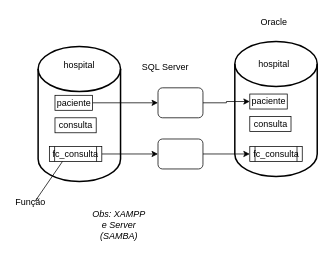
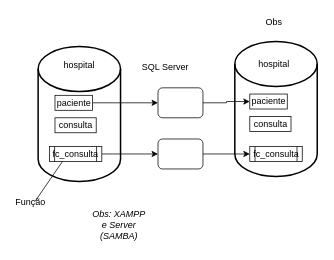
  <mxCell id="0" />
  <mxCell id="1" parent="0" />
  <mxCell id="2" value="" style="strokeWidth=2;html=1;shape=mxgraph.flowchart.database;whiteSpace=wrap;" vertex="1" parent="1"><mxGeometry x="50" y="61.71" width="110" height="180" as="geometry" /></mxCell>
  <mxCell id="3" value="consulta" style="rounded=0;whiteSpace=wrap;html=1;" vertex="1" parent="1"><mxGeometry x="72.5" y="156.71" width="55" height="20" as="geometry" /></mxCell>
  <mxCell id="4" style="edgeStyle=orthogonalEdgeStyle;rounded=0;orthogonalLoop=1;jettySize=auto;html=1;entryX=0;entryY=0.5;entryDx=0;entryDy=0;" edge="1" parent="1" source="5" target="20"><mxGeometry relative="1" as="geometry" /></mxCell>
  <mxCell id="5" value="paciente" style="rounded=0;whiteSpace=wrap;html=1;" vertex="1" parent="1"><mxGeometry x="72.5" y="126.71" width="50" height="20" as="geometry" /></mxCell>
  <mxCell id="6" value="hospital" style="text;html=1;strokeColor=none;fillColor=none;align=center;verticalAlign=middle;whiteSpace=wrap;rounded=0;" vertex="1" parent="1"><mxGeometry x="85" y="76.71" width="40" height="20" as="geometry" /></mxCell>
  <mxCell id="7" style="edgeStyle=orthogonalEdgeStyle;rounded=0;orthogonalLoop=1;jettySize=auto;html=1;entryX=0;entryY=0.5;entryDx=0;entryDy=0;" edge="1" parent="1" source="8" target="22"><mxGeometry relative="1" as="geometry" /></mxCell>
  <mxCell id="8" value="fc_consulta" style="shape=process;whiteSpace=wrap;html=1;backgroundOutline=1;" vertex="1" parent="1"><mxGeometry x="65" y="195" width="70" height="20" as="geometry" /></mxCell>
  <mxCell id="9" value="SQL Server" style="text;html=1;strokeColor=none;fillColor=none;align=center;verticalAlign=middle;whiteSpace=wrap;rounded=0;" vertex="1" parent="1"><mxGeometry x="185" y="80" width="70" height="20" as="geometry" /></mxCell>
  <mxCell id="10" value="&lt;i&gt;Obs: XAMPP e Server (SAMBA)&lt;/i&gt;" style="text;html=1;strokeColor=none;fillColor=none;align=center;verticalAlign=middle;whiteSpace=wrap;rounded=0;" vertex="1" parent="1"><mxGeometry x="117.5" y="275" width="80" height="50" as="geometry" /></mxCell>
  <mxCell id="11" value="" style="endArrow=none;html=1;entryX=0.25;entryY=1;entryDx=0;entryDy=0;exitX=0.646;exitY=0.079;exitDx=0;exitDy=0;exitPerimeter=0;" edge="1" parent="1" target="8"><mxGeometry width="50" height="50" relative="1" as="geometry"><mxPoint x="45.84" y="268.29" as="sourcePoint" /><mxPoint x="410" y="206.71" as="targetPoint" /></mxGeometry></mxCell>
  <mxCell id="12" value="Função" style="text;html=1;strokeColor=none;fillColor=none;align=center;verticalAlign=middle;whiteSpace=wrap;rounded=0;" vertex="1" parent="1"><mxGeometry x="20" y="260" width="40" height="20" as="geometry" /></mxCell>
  <mxCell id="13" value="" style="strokeWidth=2;html=1;shape=mxgraph.flowchart.database;whiteSpace=wrap;" vertex="1" parent="1"><mxGeometry x="312.5" y="55" width="110" height="180" as="geometry" /></mxCell>
  <mxCell id="14" value="consulta" style="rounded=0;whiteSpace=wrap;html=1;" vertex="1" parent="1"><mxGeometry x="332.5" y="155" width="55" height="20" as="geometry" /></mxCell>
  <mxCell id="15" value="paciente" style="rounded=0;whiteSpace=wrap;html=1;" vertex="1" parent="1"><mxGeometry x="332.5" y="125" width="50" height="20" as="geometry" /></mxCell>
  <mxCell id="16" value="hospital" style="text;html=1;strokeColor=none;fillColor=none;align=center;verticalAlign=middle;whiteSpace=wrap;rounded=0;" vertex="1" parent="1"><mxGeometry x="345" y="75" width="40" height="20" as="geometry" /></mxCell>
  <mxCell id="17" value="fc_consulta" style="shape=process;whiteSpace=wrap;html=1;backgroundOutline=1;" vertex="1" parent="1"><mxGeometry x="332.5" y="195" width="70" height="20" as="geometry" /></mxCell>
- <mxCell id="18" value="Oracle" style="text;html=1;strokeColor=none;fillColor=none;align=center;verticalAlign=middle;whiteSpace=wrap;rounded=0;" vertex="1" parent="1"><mxGeometry x="330" y="20" width="70" height="20" as="geometry" /></mxCell>
+ <mxCell id="18" value="Obs" style="text;html=1;strokeColor=none;fillColor=none;align=center;verticalAlign=middle;whiteSpace=wrap;rounded=0;" vertex="1" parent="1"><mxGeometry x="330" y="20" width="70" height="20" as="geometry" /></mxCell>
  <mxCell id="19" value="" style="edgeStyle=orthogonalEdgeStyle;rounded=0;orthogonalLoop=1;jettySize=auto;html=1;" edge="1" parent="1" source="20" target="15"><mxGeometry relative="1" as="geometry" /></mxCell>
  <mxCell id="20" value="" style="rounded=1;whiteSpace=wrap;html=1;" vertex="1" parent="1"><mxGeometry x="210" y="116.71" width="60" height="40" as="geometry" /></mxCell>
  <mxCell id="21" style="edgeStyle=orthogonalEdgeStyle;rounded=0;orthogonalLoop=1;jettySize=auto;html=1;entryX=0;entryY=0.5;entryDx=0;entryDy=0;" edge="1" parent="1" source="22" target="17"><mxGeometry relative="1" as="geometry" /></mxCell>
  <mxCell id="22" value="" style="rounded=1;whiteSpace=wrap;html=1;" vertex="1" parent="1"><mxGeometry x="210" y="185" width="60" height="40" as="geometry" /></mxCell>
